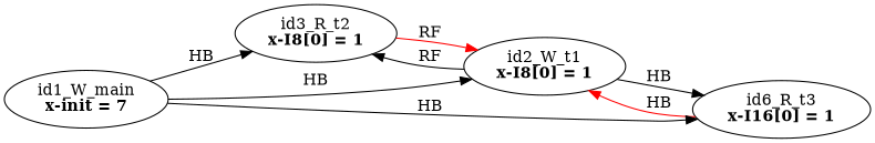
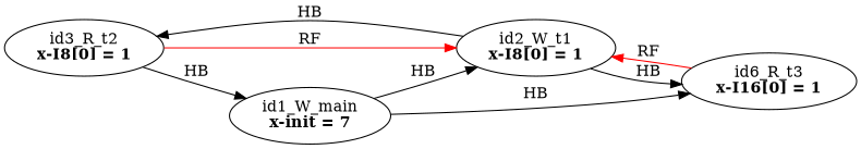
  digraph {
    rankdir=LR
    splines=true
    edge [color=black]
    n1 [label=<id3_R_t2<br/><B>x-I8[0] = 1</B>>]
    n2 [label=<id2_W_t1<br/><B>x-I8[0] = 1</B>>]
    n3 [label=<id6_R_t3<br/><B>x-I16[0] = 1</B>>]
    n4 [label=<id1_W_main<br/><B>x-init = 7</B>>]
    n1 -> n2 [color=red label=RF]
-   n2 -> n1 [label=RF]
+   n2 -> n1 [label=HB]
    n2 -> n3 [label=HB]
-   n3 -> n2 [color=red label=HB]
-   n4 -> n1 [label=HB]
+   n3 -> n2 [color=red label=RF]
+   n1 -> n4 [label=HB]
    n4 -> n2 [label=HB]
    n4 -> n3 [label=HB]
  }
